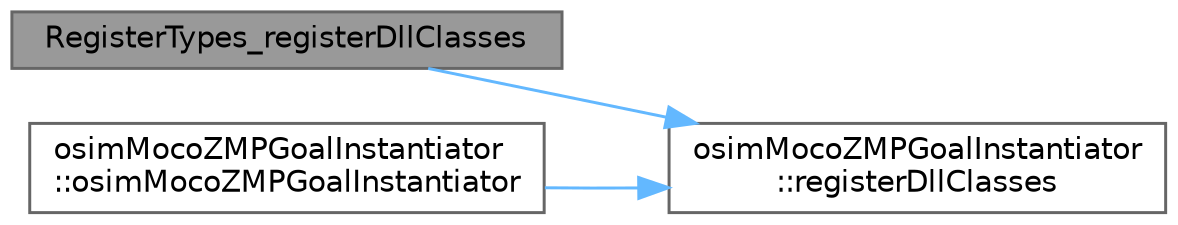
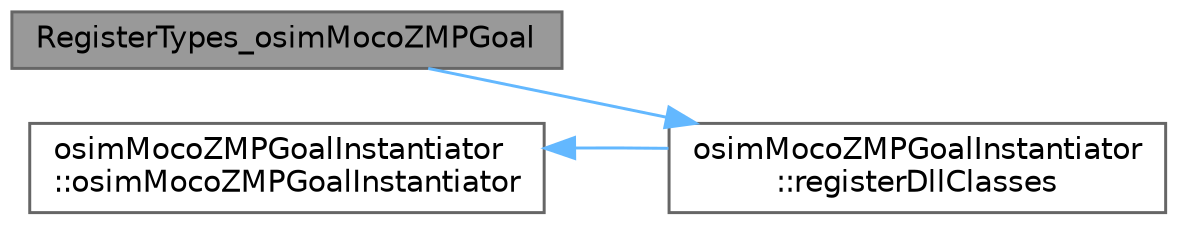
  digraph {
    rankdir=RL
    node [color=grey40 fillcolor=white fontname=Helvetica fontsize=10 shape=box style=filled]
    edge [color=steelblue1 dir=back fontname=Helvetica fontsize=10 labelfontname=Helvetica labelfontsize=10 style=solid]
-   n1 [color=gray40 fillcolor=grey60 fontcolor=black height=0.2 label=RegisterTypes_registerDllClasses width=0.4]
+   n1 [color=gray40 fillcolor=grey60 fontcolor=black height=0.2 label=RegisterTypes_osimMocoZMPGoal width=0.4]
    n2 [height=0.2 label="osimMocoZMPGoalInstantiator\l::registerDllClasses" width=0.4]
    n3 [height=0.2 label="osimMocoZMPGoalInstantiator\l::osimMocoZMPGoalInstantiator" width=0.4]
    n2 -> n1
-   n2 -> n3
+   n3 -> n2
  }
